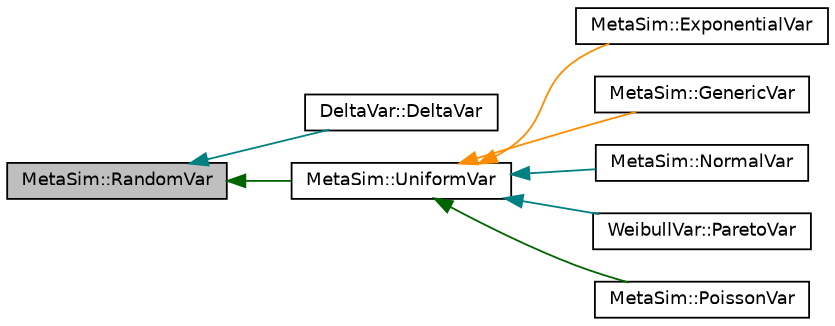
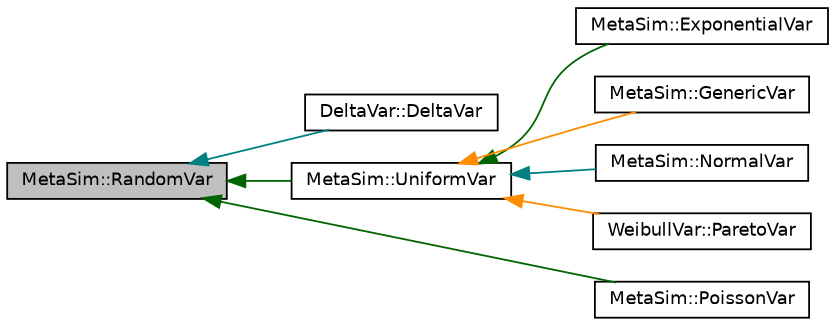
  digraph {
    rankdir=LR
    node [color=black fillcolor=white fontname=Helvetica fontsize=10 shape=record style=filled]
    edge [color=darkgreen dir=back fontname=Helvetica fontsize=10 labelfontname=Helvetica labelfontsize=10 style=solid]
    n1 [fillcolor=grey75 fontcolor=black height=0.2 label="MetaSim::RandomVar" width=0.4]
    n2 [height=0.2 label="DeltaVar::DeltaVar" width=0.4]
    n3 [height=0.2 label="MetaSim::UniformVar" width=0.4]
    n4 [height=0.2 label="MetaSim::ExponentialVar" width=0.4]
    n5 [height=0.2 label="MetaSim::GenericVar" width=0.4]
    n6 [height=0.2 label="MetaSim::NormalVar" width=0.4]
    n7 [height=0.2 label="WeibullVar::ParetoVar" width=0.4]
    n8 [height=0.2 label="MetaSim::PoissonVar" width=0.4]
    n1 -> n2 [color=teal]
    n1 -> n3
-   n3 -> n4 [color=darkorange]
+   n3 -> n4
    n3 -> n5 [color=darkorange]
    n3 -> n6 [color=teal]
-   n3 -> n7 [color=teal]
-   n3 -> n8
+   n3 -> n7 [color=darkorange]
+   n1 -> n8
  }
